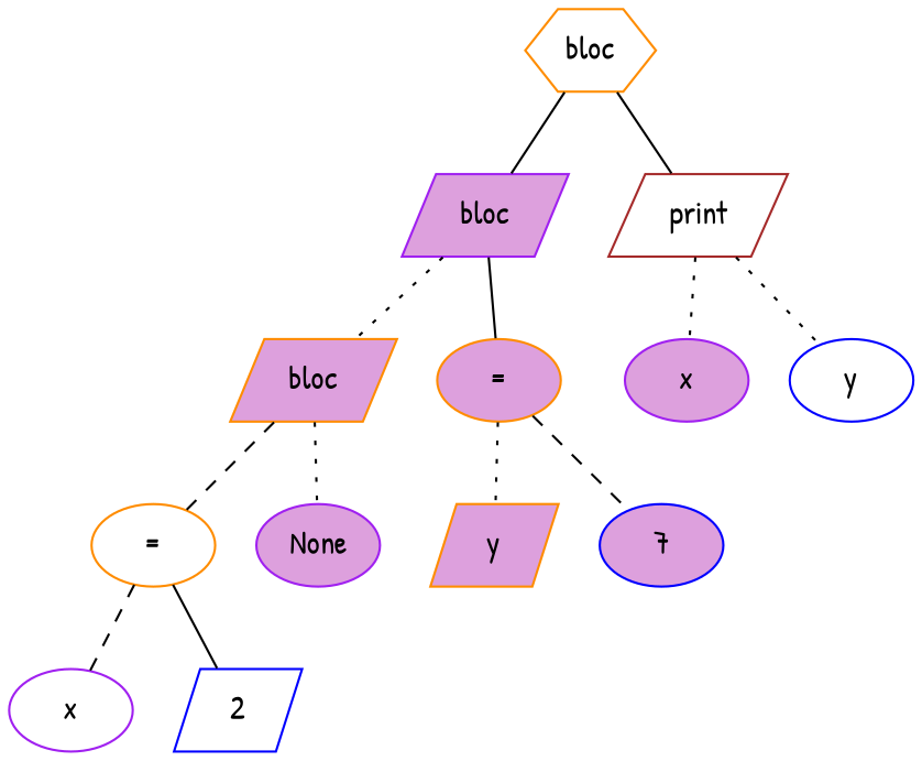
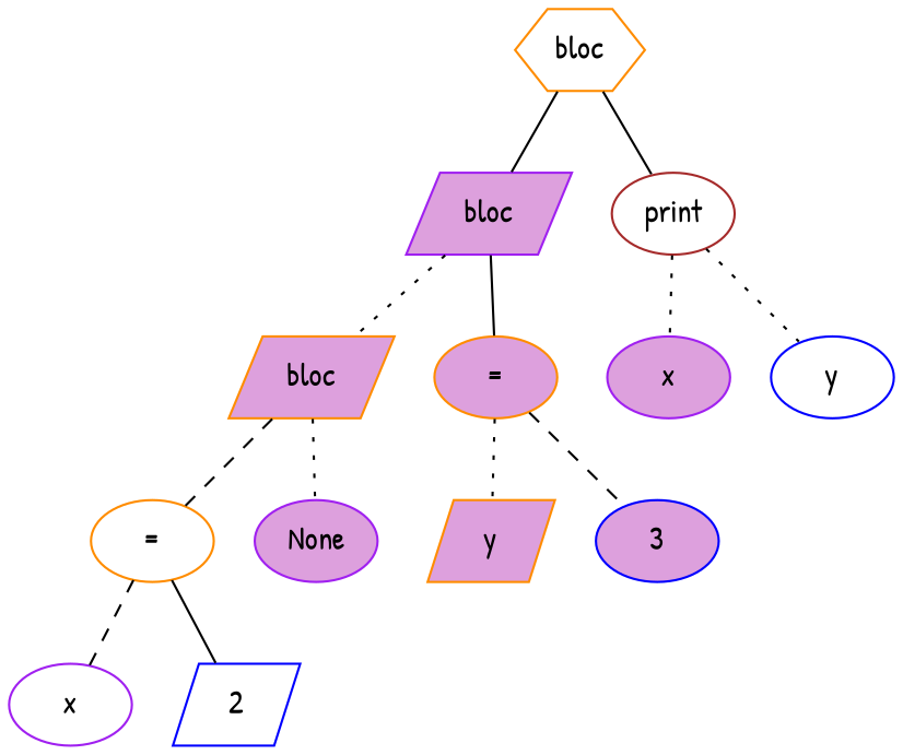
  digraph {
    fontname="Patrick Hand"
    node [color=darkorange fillcolor=plum fontname="Patrick Hand" shape=ellipse style=filled]
    edge [arrowsize=0 fontname="Patrick Hand" style=dotted]
    n1 [fillcolor=white label=bloc shape=hexagon]
    n2 [color=purple label=bloc shape=parallelogram]
-   n3 [color=brown fillcolor=white label=print shape=parallelogram]
+   n3 [color=brown fillcolor=white label=print]
    n4 [label=bloc shape=parallelogram]
    n5 [label="="]
    n6 [color=purple label=x]
    n7 [color=blue fillcolor=white label=y]
    n8 [fillcolor=white label="="]
    n9 [color=purple label=None]
    n10 [label=y shape=parallelogram]
-   n11 [color=blue label=7]
+   n11 [color=blue label=3]
    n12 [color=purple fillcolor=white label=x]
    n13 [color=blue fillcolor=white label=2 shape=parallelogram]
    n1 -> n2 [style=solid]
    n1 -> n3 [style=solid]
    n2 -> n4
    n2 -> n5 [style=solid]
    n3 -> n6
    n3 -> n7
    n4 -> n8 [style=dashed]
    n4 -> n9
    n5 -> n10
    n5 -> n11 [style=dashed]
    n8 -> n12 [style=dashed]
    n8 -> n13 [style=solid]
  }
